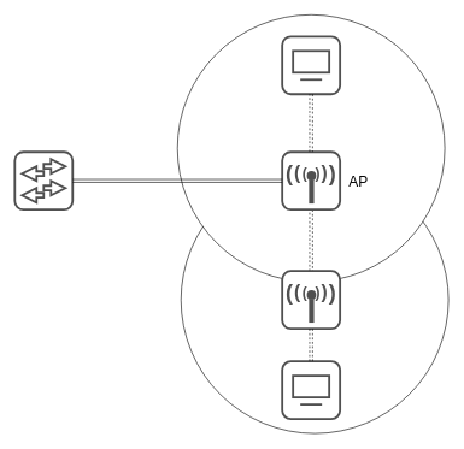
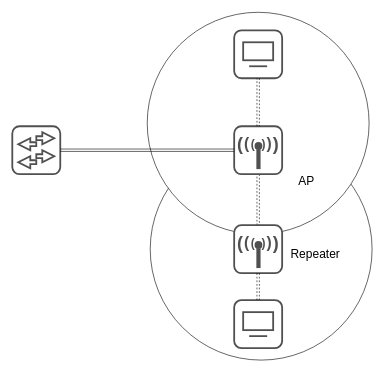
  <mxCell id="0" />
  <mxCell id="1" parent="0" />
  <mxCell id="2" value="" style="ellipse;whiteSpace=wrap;html=1;aspect=fixed;fontSize=20;" vertex="1" parent="1"><mxGeometry x="250" y="230" width="370" height="370" as="geometry" /></mxCell>
  <mxCell id="3" value="" style="ellipse;whiteSpace=wrap;html=1;aspect=fixed;fontSize=20;" vertex="1" parent="1"><mxGeometry x="245" y="20" width="370" height="370" as="geometry" /></mxCell>
  <mxCell id="4" value="" style="group" parent="1" vertex="1" connectable="0"><mxGeometry x="390" y="50" width="80" height="80" as="geometry" /></mxCell>
  <mxCell id="5" value="" style="rounded=1;whiteSpace=wrap;html=1;strokeWidth=3;strokeColor=#505050;" parent="4" vertex="1"><mxGeometry width="80" height="80" as="geometry" /></mxCell>
  <mxCell id="6" value="" style="rounded=0;whiteSpace=wrap;html=1;strokeColor=#505050;strokeWidth=3;" parent="4" vertex="1"><mxGeometry x="15" y="20" width="50" height="30" as="geometry" /></mxCell>
  <mxCell id="7" value="" style="endArrow=none;html=1;rounded=0;strokeWidth=3;strokeColor=#505050;" parent="4" edge="1"><mxGeometry width="50" height="50" relative="1" as="geometry"><mxPoint x="25" y="60" as="sourcePoint" /><mxPoint x="55" y="60" as="targetPoint" /></mxGeometry></mxCell>
  <mxCell id="8" value="" style="group" vertex="1" connectable="0" parent="1"><mxGeometry x="20" y="210" width="80" height="80" as="geometry" /></mxCell>
  <mxCell id="9" value="" style="rounded=1;whiteSpace=wrap;html=1;strokeWidth=3;strokeColor=#505050;" vertex="1" parent="8"><mxGeometry width="80" height="80" as="geometry" /></mxCell>
  <mxCell id="10" value="" style="html=1;shadow=0;dashed=0;align=center;verticalAlign=middle;shape=mxgraph.arrows2.arrow;dy=0.67;dx=20;notch=0;rounded=1;strokeColor=#505050;strokeWidth=3;" vertex="1" parent="8"><mxGeometry x="40" y="10" width="30" height="20" as="geometry" /></mxCell>
  <mxCell id="11" value="" style="html=1;shadow=0;dashed=0;align=center;verticalAlign=middle;shape=mxgraph.arrows2.arrow;dy=0.67;dx=20;notch=0;rounded=1;strokeColor=#505050;strokeWidth=3;flipV=0;flipH=1;" vertex="1" parent="8"><mxGeometry x="10" y="20" width="30" height="20" as="geometry" /></mxCell>
  <mxCell id="12" value="" style="html=1;shadow=0;dashed=0;align=center;verticalAlign=middle;shape=mxgraph.arrows2.arrow;dy=0.67;dx=20;notch=0;rounded=1;strokeColor=#505050;strokeWidth=3;" vertex="1" parent="8"><mxGeometry x="40" y="40" width="30" height="20" as="geometry" /></mxCell>
  <mxCell id="13" value="" style="html=1;shadow=0;dashed=0;align=center;verticalAlign=middle;shape=mxgraph.arrows2.arrow;dy=0.67;dx=20;notch=0;rounded=1;strokeColor=#505050;strokeWidth=3;flipH=1;" vertex="1" parent="8"><mxGeometry x="10" y="50" width="30" height="20" as="geometry" /></mxCell>
  <mxCell id="14" style="edgeStyle=orthogonalEdgeStyle;shape=link;rounded=0;orthogonalLoop=1;jettySize=auto;html=1;entryX=0.5;entryY=0;entryDx=0;entryDy=0;dashed=1;fontSize=20;" edge="1" parent="1" source="15" target="24"><mxGeometry relative="1" as="geometry" /></mxCell>
  <mxCell id="15" value="" style="rounded=1;whiteSpace=wrap;html=1;strokeWidth=3;strokeColor=#505050;" vertex="1" parent="1"><mxGeometry x="390" y="210" width="80" height="80" as="geometry" /></mxCell>
  <mxCell id="16" value="" style="rounded=0;whiteSpace=wrap;html=1;strokeColor=#505050;strokeWidth=3;fillColor=#505050;" vertex="1" parent="1"><mxGeometry x="428.5" y="250" width="4" height="30" as="geometry" /></mxCell>
  <mxCell id="17" value="" style="ellipse;whiteSpace=wrap;html=1;aspect=fixed;strokeColor=#505050;strokeWidth=3;fillColor=#505050;" vertex="1" parent="1"><mxGeometry x="425.5" y="238" width="10" height="10" as="geometry" /></mxCell>
  <mxCell id="18" value="&lt;font style=&quot;font-size: 20px;&quot; color=&quot;#505050&quot;&gt;(&amp;nbsp; )&lt;/font&gt;" style="text;html=1;align=center;verticalAlign=middle;resizable=0;points=[];autosize=1;strokeColor=none;fillColor=none;fontSize=18;fontStyle=1" vertex="1" parent="1"><mxGeometry x="405" y="220" width="50" height="40" as="geometry" /></mxCell>
  <mxCell id="19" value="&lt;font style=&quot;font-size: 26px;&quot;&gt;&lt;b&gt;&lt;font style=&quot;font-size: 26px;&quot; color=&quot;#505050&quot;&gt;( &amp;nbsp;&amp;nbsp; )&lt;/font&gt;&lt;/b&gt;&lt;/font&gt;" style="text;whiteSpace=wrap;html=1;fontSize=20;fontColor=#505050;" vertex="1" parent="1"><mxGeometry x="405" y="218" width="60" height="50" as="geometry" /></mxCell>
  <mxCell id="20" value="&lt;font style=&quot;font-size: 30px;&quot;&gt;&lt;b&gt;&lt;font style=&quot;font-size: 30px;&quot; color=&quot;#505050&quot;&gt;( &amp;nbsp; &amp;nbsp;&amp;nbsp; )&lt;/font&gt;&lt;/b&gt;&lt;/font&gt;" style="text;whiteSpace=wrap;html=1;fontSize=20;fontColor=#505050;" vertex="1" parent="1"><mxGeometry x="392.75" y="215" width="74.5" height="50" as="geometry" /></mxCell>
  <mxCell id="21" style="edgeStyle=orthogonalEdgeStyle;rounded=0;orthogonalLoop=1;jettySize=auto;html=1;exitX=1;exitY=0.5;exitDx=0;exitDy=0;entryX=0;entryY=0.5;entryDx=0;entryDy=0;shape=link;" edge="1" parent="1" source="9" target="15"><mxGeometry relative="1" as="geometry" /></mxCell>
  <mxCell id="22" style="edgeStyle=orthogonalEdgeStyle;shape=link;rounded=0;orthogonalLoop=1;jettySize=auto;html=1;exitX=0.5;exitY=1;exitDx=0;exitDy=0;entryX=0.5;entryY=0;entryDx=0;entryDy=0;dashed=1;" edge="1" parent="1" source="5" target="15"><mxGeometry relative="1" as="geometry" /></mxCell>
- <mxCell id="23" value="&lt;font style=&quot;font-size: 20px;&quot;&gt;AP&lt;/font&gt;" style="text;html=1;align=center;verticalAlign=middle;resizable=0;points=[];autosize=1;strokeColor=none;fillColor=none;" vertex="1" parent="1"><mxGeometry x="470" y="230" width="50" height="40" as="geometry" /></mxCell>
+ <mxCell id="23" value="&lt;font style=&quot;font-size: 20px;&quot;&gt;AP&lt;/font&gt;" style="text;html=1;align=center;verticalAlign=middle;resizable=0;points=[];autosize=1;strokeColor=none;fillColor=none;" vertex="1" parent="1"><mxGeometry x="485" y="280" width="50" height="40" as="geometry" /></mxCell>
  <mxCell id="24" value="" style="rounded=1;whiteSpace=wrap;html=1;strokeWidth=3;strokeColor=#505050;" vertex="1" parent="1"><mxGeometry x="390" y="375" width="80" height="80" as="geometry" /></mxCell>
  <mxCell id="25" value="" style="rounded=0;whiteSpace=wrap;html=1;strokeColor=#505050;strokeWidth=3;fillColor=#505050;" vertex="1" parent="1"><mxGeometry x="428.5" y="415" width="4" height="30" as="geometry" /></mxCell>
  <mxCell id="26" value="" style="ellipse;whiteSpace=wrap;html=1;aspect=fixed;strokeColor=#505050;strokeWidth=3;fillColor=#505050;" vertex="1" parent="1"><mxGeometry x="425.5" y="403" width="10" height="10" as="geometry" /></mxCell>
  <mxCell id="27" value="&lt;font style=&quot;font-size: 20px;&quot; color=&quot;#505050&quot;&gt;(&amp;nbsp; )&lt;/font&gt;" style="text;html=1;align=center;verticalAlign=middle;resizable=0;points=[];autosize=1;strokeColor=none;fillColor=none;fontSize=18;fontStyle=1" vertex="1" parent="1"><mxGeometry x="405" y="385" width="50" height="40" as="geometry" /></mxCell>
  <mxCell id="28" value="&lt;font style=&quot;font-size: 26px;&quot;&gt;&lt;b&gt;&lt;font style=&quot;font-size: 26px;&quot; color=&quot;#505050&quot;&gt;( &amp;nbsp;&amp;nbsp; )&lt;/font&gt;&lt;/b&gt;&lt;/font&gt;" style="text;whiteSpace=wrap;html=1;fontSize=20;fontColor=#505050;" vertex="1" parent="1"><mxGeometry x="405" y="383" width="60" height="50" as="geometry" /></mxCell>
  <mxCell id="29" value="&lt;font style=&quot;font-size: 30px;&quot;&gt;&lt;b&gt;&lt;font style=&quot;font-size: 30px;&quot; color=&quot;#505050&quot;&gt;( &amp;nbsp; &amp;nbsp;&amp;nbsp; )&lt;/font&gt;&lt;/b&gt;&lt;/font&gt;" style="text;whiteSpace=wrap;html=1;fontSize=20;fontColor=#505050;" vertex="1" parent="1"><mxGeometry x="392.75" y="380" width="74.5" height="50" as="geometry" /></mxCell>
+ <mxCell id="30" value="&lt;font style=&quot;font-size: 20px;&quot;&gt;Repeater&lt;/font&gt;" style="text;html=1;align=center;verticalAlign=middle;resizable=0;points=[];autosize=1;strokeColor=none;fillColor=none;" vertex="1" parent="1"><mxGeometry x="470" y="403" width="110" height="40" as="geometry" /></mxCell>
  <mxCell id="31" value="" style="group" vertex="1" connectable="0" parent="1"><mxGeometry x="390" y="500" width="80" height="80" as="geometry" /></mxCell>
  <mxCell id="32" value="" style="rounded=1;whiteSpace=wrap;html=1;strokeWidth=3;strokeColor=#505050;" vertex="1" parent="31"><mxGeometry width="80" height="80" as="geometry" /></mxCell>
  <mxCell id="33" value="" style="rounded=0;whiteSpace=wrap;html=1;strokeColor=#505050;strokeWidth=3;" vertex="1" parent="31"><mxGeometry x="15" y="20" width="50" height="30" as="geometry" /></mxCell>
  <mxCell id="34" value="" style="endArrow=none;html=1;rounded=0;strokeWidth=3;strokeColor=#505050;" edge="1" parent="31"><mxGeometry width="50" height="50" relative="1" as="geometry"><mxPoint x="25" y="60" as="sourcePoint" /><mxPoint x="55" y="60" as="targetPoint" /></mxGeometry></mxCell>
  <mxCell id="35" style="edgeStyle=orthogonalEdgeStyle;shape=link;rounded=0;orthogonalLoop=1;jettySize=auto;html=1;exitX=0.5;exitY=0;exitDx=0;exitDy=0;entryX=0.5;entryY=1;entryDx=0;entryDy=0;dashed=1;fontSize=20;" edge="1" parent="1" source="32" target="24"><mxGeometry relative="1" as="geometry" /></mxCell>
